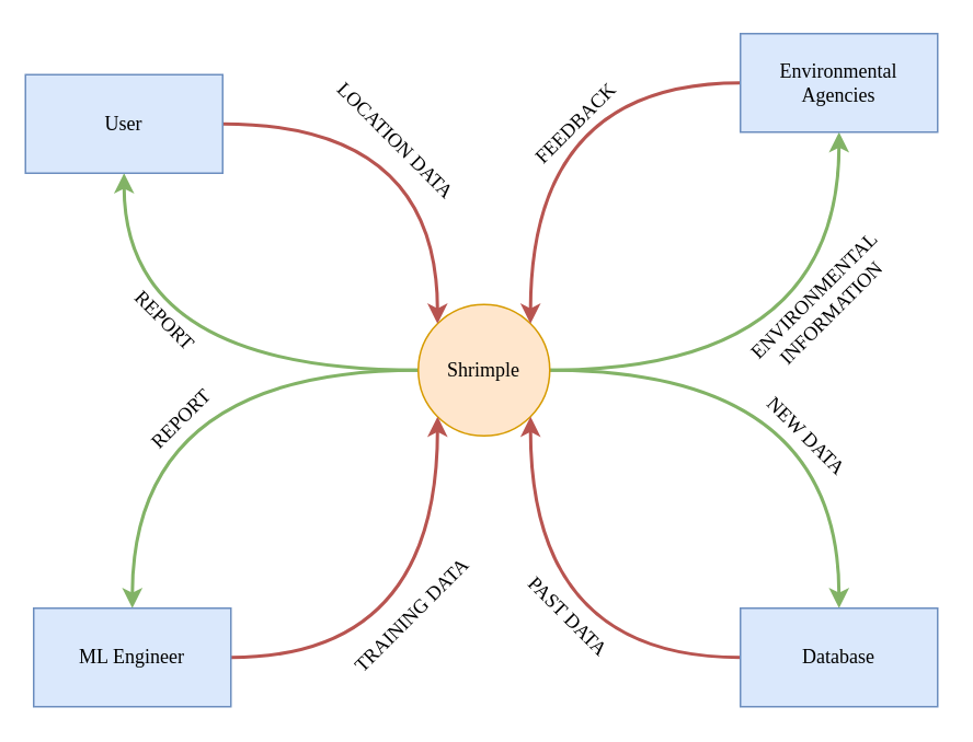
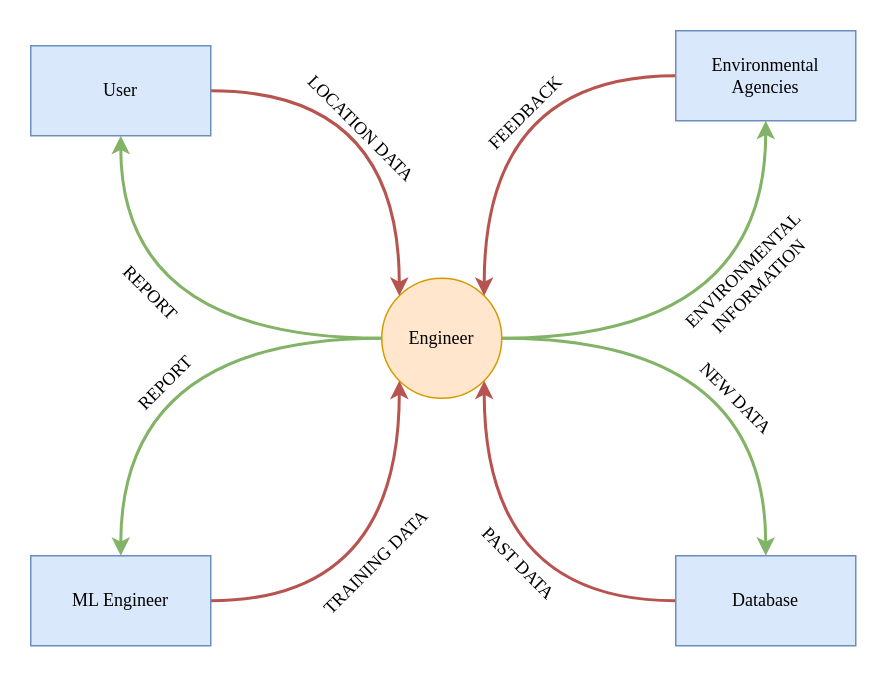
  <mxCell id="0" />
  <mxCell id="1" parent="0" />
  <mxCell id="2" style="edgeStyle=orthogonalEdgeStyle;rounded=0;orthogonalLoop=1;jettySize=auto;html=1;curved=1;strokeWidth=2;fillColor=#d5e8d4;strokeColor=#82b366;" edge="1" parent="1" source="6" target="10"><mxGeometry relative="1" as="geometry" /></mxCell>
  <mxCell id="3" style="edgeStyle=orthogonalEdgeStyle;rounded=0;orthogonalLoop=1;jettySize=auto;html=1;curved=1;fillColor=#d5e8d4;strokeColor=#82b366;strokeWidth=2;" edge="1" parent="1" source="6" target="14"><mxGeometry relative="1" as="geometry" /></mxCell>
  <mxCell id="4" style="edgeStyle=orthogonalEdgeStyle;rounded=0;orthogonalLoop=1;jettySize=auto;html=1;curved=1;fillColor=#d5e8d4;strokeColor=#82b366;strokeWidth=2;" edge="1" parent="1" source="6" target="12"><mxGeometry relative="1" as="geometry" /></mxCell>
  <mxCell id="5" style="edgeStyle=orthogonalEdgeStyle;rounded=0;orthogonalLoop=1;jettySize=auto;html=1;curved=1;exitX=0;exitY=0.5;exitDx=0;exitDy=0;strokeWidth=2;fillColor=#d5e8d4;strokeColor=#82b366;" edge="1" parent="1" source="6" target="8"><mxGeometry relative="1" as="geometry" /></mxCell>
- <mxCell id="6" value="Shrimple" style="ellipse;whiteSpace=wrap;html=1;aspect=fixed;fillColor=#ffe6cc;strokeColor=#d79b00;fontFamily=Lucida Console;" parent="1" vertex="1"><mxGeometry x="254" y="185" width="80" height="80" as="geometry" /></mxCell>
+ <mxCell id="6" value="Engineer" style="ellipse;whiteSpace=wrap;html=1;aspect=fixed;fillColor=#ffe6cc;strokeColor=#d79b00;fontFamily=Lucida Console;" parent="1" vertex="1"><mxGeometry x="254" y="185" width="80" height="80" as="geometry" /></mxCell>
  <mxCell id="7" style="edgeStyle=orthogonalEdgeStyle;rounded=0;orthogonalLoop=1;jettySize=auto;html=1;curved=1;entryX=0;entryY=1;entryDx=0;entryDy=0;fillColor=#f8cecc;strokeColor=#b85450;strokeWidth=2;" edge="1" parent="1" source="8" target="6"><mxGeometry relative="1" as="geometry" /></mxCell>
  <mxCell id="8" value="ML Engineer" style="rounded=0;whiteSpace=wrap;html=1;fontFamily=Lucida Console;fillColor=#dae8fc;strokeColor=#6c8ebf;" parent="1" vertex="1"><mxGeometry x="20" y="370" width="120" height="60" as="geometry" /></mxCell>
  <mxCell id="9" value="" style="edgeStyle=orthogonalEdgeStyle;rounded=0;orthogonalLoop=1;jettySize=auto;html=1;curved=1;entryX=0;entryY=0;entryDx=0;entryDy=0;fillColor=#f8cecc;strokeColor=#b85450;strokeWidth=2;" edge="1" parent="1" source="10" target="6"><mxGeometry x="0.034" y="-6" relative="1" as="geometry"><mxPoint as="offset" /></mxGeometry></mxCell>
- <mxCell id="10" value="User" style="rounded=0;whiteSpace=wrap;html=1;fontFamily=Lucida Console;fillColor=#dae8fc;strokeColor=#6c8ebf;" parent="1" vertex="1"><mxGeometry x="15" y="45" width="120" height="60" as="geometry" /></mxCell>
+ <mxCell id="10" value="User" style="rounded=0;whiteSpace=wrap;html=1;fontFamily=Lucida Console;fillColor=#dae8fc;strokeColor=#6c8ebf;" parent="1" vertex="1"><mxGeometry x="20" y="30" width="120" height="60" as="geometry" /></mxCell>
  <mxCell id="11" style="edgeStyle=orthogonalEdgeStyle;rounded=0;orthogonalLoop=1;jettySize=auto;html=1;curved=1;entryX=1;entryY=1;entryDx=0;entryDy=0;strokeWidth=2;fillColor=#f8cecc;strokeColor=#b85450;" edge="1" parent="1" source="12" target="6"><mxGeometry relative="1" as="geometry" /></mxCell>
  <mxCell id="12" value="Database" style="rounded=0;whiteSpace=wrap;html=1;fillColor=#dae8fc;strokeColor=#6c8ebf;fontFamily=Lucida Console;" parent="1" vertex="1"><mxGeometry x="450" y="370" width="120" height="60" as="geometry" /></mxCell>
  <mxCell id="13" style="edgeStyle=orthogonalEdgeStyle;rounded=0;orthogonalLoop=1;jettySize=auto;html=1;curved=1;entryX=1;entryY=0;entryDx=0;entryDy=0;fillColor=#f8cecc;strokeColor=#b85450;strokeWidth=2;" edge="1" parent="1" source="14" target="6"><mxGeometry relative="1" as="geometry" /></mxCell>
  <mxCell id="14" value="Environmental Agencies" style="rounded=0;whiteSpace=wrap;html=1;fillColor=#dae8fc;strokeColor=#6c8ebf;fontFamily=Lucida Console;" parent="1" vertex="1"><mxGeometry x="450" y="20" width="120" height="60" as="geometry" /></mxCell>
  <mxCell id="15" value="&lt;font face=&quot;Lucida Console&quot;&gt;LOCATION DATA&lt;/font&gt;" style="text;html=1;align=center;verticalAlign=middle;resizable=0;points=[];autosize=1;strokeColor=none;fillColor=none;rotation=45;" vertex="1" parent="1"><mxGeometry x="180" y="70" width="120" height="30" as="geometry" /></mxCell>
  <mxCell id="16" value="&lt;font face=&quot;Lucida Console&quot;&gt;PAST DATA&lt;/font&gt;" style="text;html=1;align=center;verticalAlign=middle;resizable=0;points=[];autosize=1;strokeColor=none;fillColor=none;rotation=45;" vertex="1" parent="1"><mxGeometry x="300" y="360" width="90" height="30" as="geometry" /></mxCell>
  <mxCell id="17" value="&lt;font face=&quot;Lucida Console&quot;&gt;TRAINING DATA&lt;/font&gt;" style="text;html=1;align=center;verticalAlign=middle;resizable=0;points=[];autosize=1;strokeColor=none;fillColor=none;rotation=315;" vertex="1" parent="1"><mxGeometry x="190" y="360" width="120" height="30" as="geometry" /></mxCell>
  <mxCell id="18" value="&lt;font face=&quot;Lucida Console&quot;&gt;NEW DATA&lt;/font&gt;" style="text;html=1;align=center;verticalAlign=middle;resizable=0;points=[];autosize=1;strokeColor=none;fillColor=none;rotation=45;" vertex="1" parent="1"><mxGeometry x="450" y="250" width="80" height="30" as="geometry" /></mxCell>
  <mxCell id="19" value="REPORT" style="text;html=1;align=center;verticalAlign=middle;whiteSpace=wrap;rounded=0;fontFamily=Lucida Console;rotation=315;" vertex="1" parent="1"><mxGeometry x="80" y="240" width="60" height="30" as="geometry" /></mxCell>
  <mxCell id="20" value="REPORT" style="text;html=1;align=center;verticalAlign=middle;whiteSpace=wrap;rounded=0;fontFamily=Lucida Console;rotation=45;" vertex="1" parent="1"><mxGeometry x="70" y="180" width="60" height="30" as="geometry" /></mxCell>
  <mxCell id="21" value="FEEDBACK" style="text;html=1;align=center;verticalAlign=middle;whiteSpace=wrap;rounded=0;fontFamily=Lucida Console;rotation=315;" vertex="1" parent="1"><mxGeometry x="320" y="60" width="60" height="30" as="geometry" /></mxCell>
  <mxCell id="22" value="ENVIRONMENTAL INFORMATION" style="text;html=1;align=center;verticalAlign=middle;whiteSpace=wrap;rounded=0;fontFamily=Lucida Console;rotation=315;" vertex="1" parent="1"><mxGeometry x="470" y="170" width="60" height="30" as="geometry" /></mxCell>
